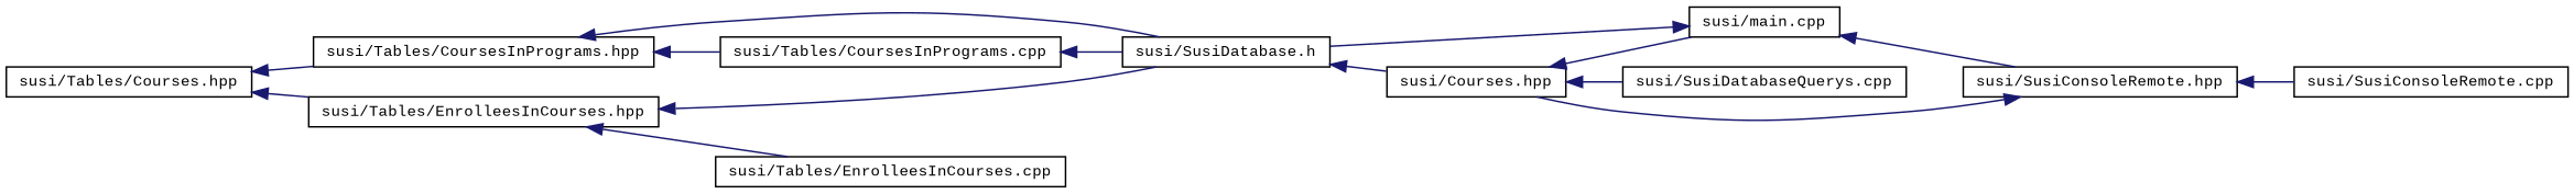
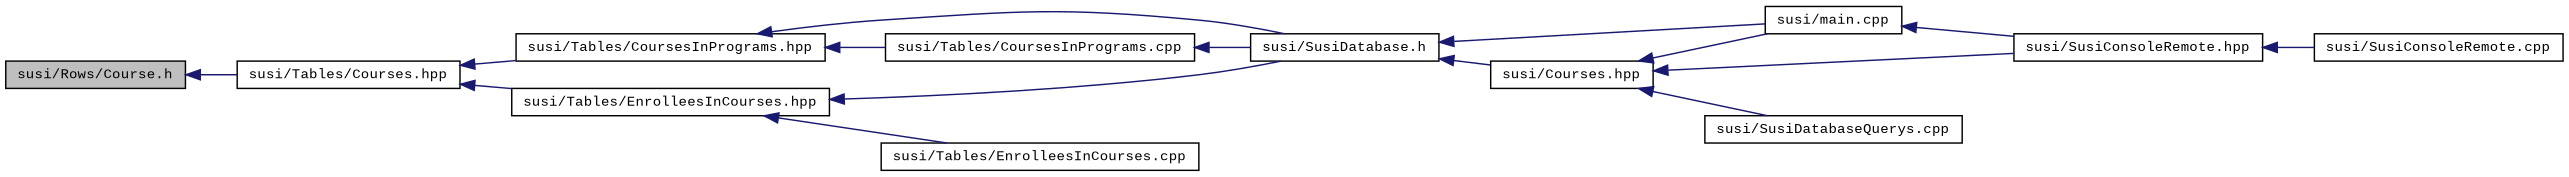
  digraph {
    fontname="Liberation Mono"
    rankdir=LR
    node [color=black fillcolor=white fontname="Liberation Mono" fontsize=10 shape=record style=filled]
    edge [color=midnightblue dir=back fontname="Liberation Mono" fontsize=10 labelfontname=Helvetica labelfontsize=10 style=solid]
+   n1 [fillcolor=grey75 fontcolor=black height=0.2 label="susi/Rows/Course.h" width=0.4]
    n2 [height=0.2 label="susi/Tables/Courses.hpp" width=0.4]
    n3 [height=0.2 label="susi/Tables/CoursesInPrograms.hpp" width=0.4]
    n4 [height=0.2 label="susi/Tables/EnrolleesInCourses.hpp" width=0.4]
    n5 [height=0.2 label="susi/SusiDatabase.h" width=0.4]
    n6 [height=0.2 label="susi/main.cpp" width=0.4]
    n7 [height=0.2 label="susi/Courses.hpp" width=0.4]
    n8 [height=0.2 label="susi/Tables/CoursesInPrograms.cpp" width=0.4]
    n9 [height=0.2 label="susi/Tables/EnrolleesInCourses.cpp" width=0.4]
    n10 [height=0.2 label="susi/SusiConsoleRemote.hpp" width=0.4]
    n11 [height=0.2 label="susi/SusiDatabaseQuerys.cpp" width=0.4]
    n12 [height=0.2 label="susi/SusiConsoleRemote.cpp" width=0.4]
+   n1 -> n2
    n2 -> n3
    n2 -> n4
    n3 -> n5
    n3 -> n8
    n4 -> n5
    n4 -> n9
-   n6 -> n5
+   n5 -> n6
    n5 -> n7
    n6 -> n10
    n7 -> n6
-   n10 -> n7
+   n7 -> n10
    n7 -> n11
    n8 -> n5
    n10 -> n12
  }
